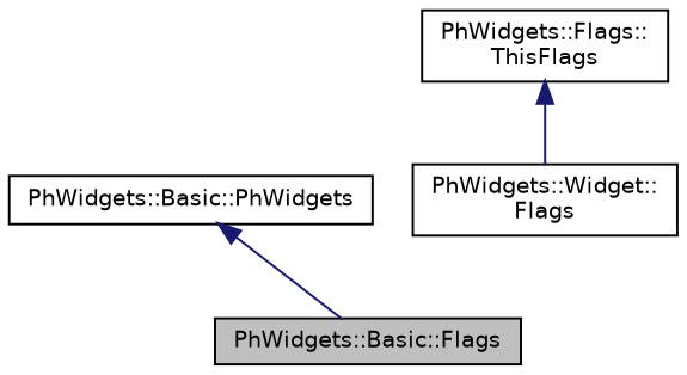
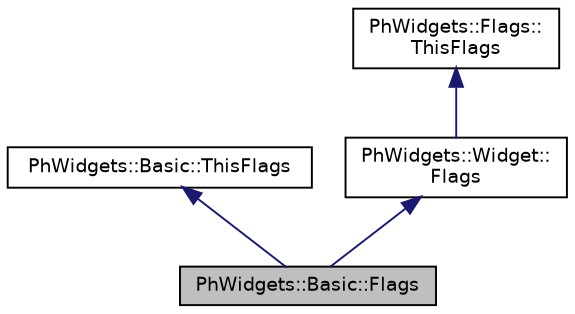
  digraph {
    node [color=black fillcolor=white fontname=Helvetica fontsize=10 shape=record style=filled]
    edge [color=midnightblue dir=back fontname=Helvetica fontsize=10 labelfontname=Helvetica labelfontsize=10 style=solid]
    n1 [fillcolor=grey75 fontcolor=black height=0.2 label="PhWidgets::Basic::Flags" width=0.4]
-   n2 [height=0.2 label="PhWidgets::Basic::PhWidgets" width=0.4]
+   n2 [height=0.2 label="PhWidgets::Basic::ThisFlags" width=0.4]
    n3 [height=0.2 label="PhWidgets::Widget::\lFlags" width=0.4]
    n4 [height=0.2 label="PhWidgets::Flags::\lThisFlags" width=0.4]
    n2 -> n1
+   n3 -> n1
    n4 -> n3
  }
